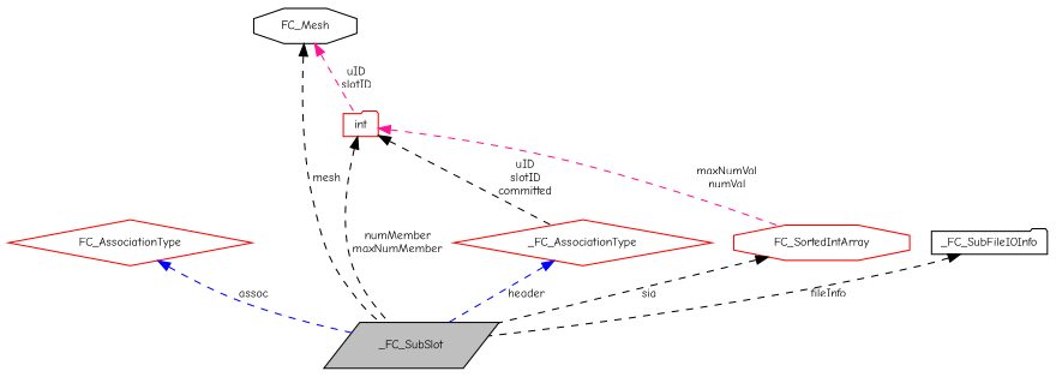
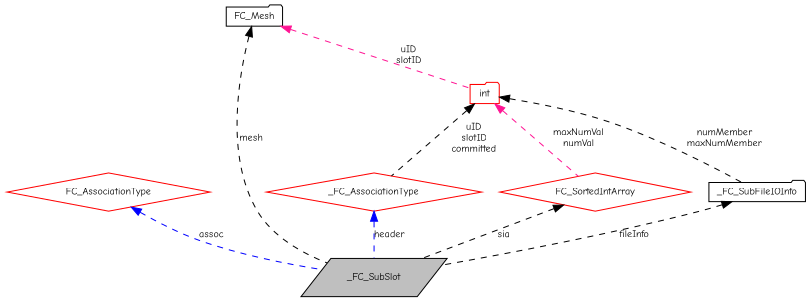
  digraph {
    fontname="Comic Neue"
    node [color=red fillcolor=white fontname="Comic Neue" fontsize=10 shape=diamond style=filled]
    edge [color=black dir=back fontname="Comic Neue" fontsize=10 labelfontname="FreeSans.ttf" labelfontsize=10 style=dashed]
    n1 [color=black fillcolor=grey75 fontcolor=black height=0.2 label=_FC_SubSlot shape=parallelogram width=0.4]
    n2 [height=0.2 label=FC_AssociationType width=0.4]
    n3 [height=0.2 label=_FC_AssociationType width=0.4]
    n4 [height=0.2 label=int shape=folder width=0.4]
-   n5 [height=0.2 label=FC_SortedIntArray shape=octagon width=0.4]
-   n6 [color=black height=0.2 label=FC_Mesh shape=octagon width=0.4]
+   n5 [height=0.2 label=FC_SortedIntArray width=0.4]
+   n6 [color=black height=0.2 label=FC_Mesh shape=folder width=0.4]
    n7 [color=black height=0.2 label=_FC_SubFileIOInfo shape=folder width=0.4]
    n2 -> n1 [color=blue label=assoc]
    n3 -> n1 [color=blue label=header]
-   n4 -> n1 [label="numMember\nmaxNumMember"]
+   n4 -> n7 [label="numMember\nmaxNumMember"]
    n4 -> n3 [label="uID\nslotID\ncommitted"]
    n4 -> n5 [color=deeppink label="maxNumVal\nnumVal"]
    n5 -> n1 [label=sia]
    n6 -> n1 [label=mesh]
    n6 -> n4 [color=deeppink label="uID\nslotID"]
    n7 -> n1 [label=fileInfo]
  }
